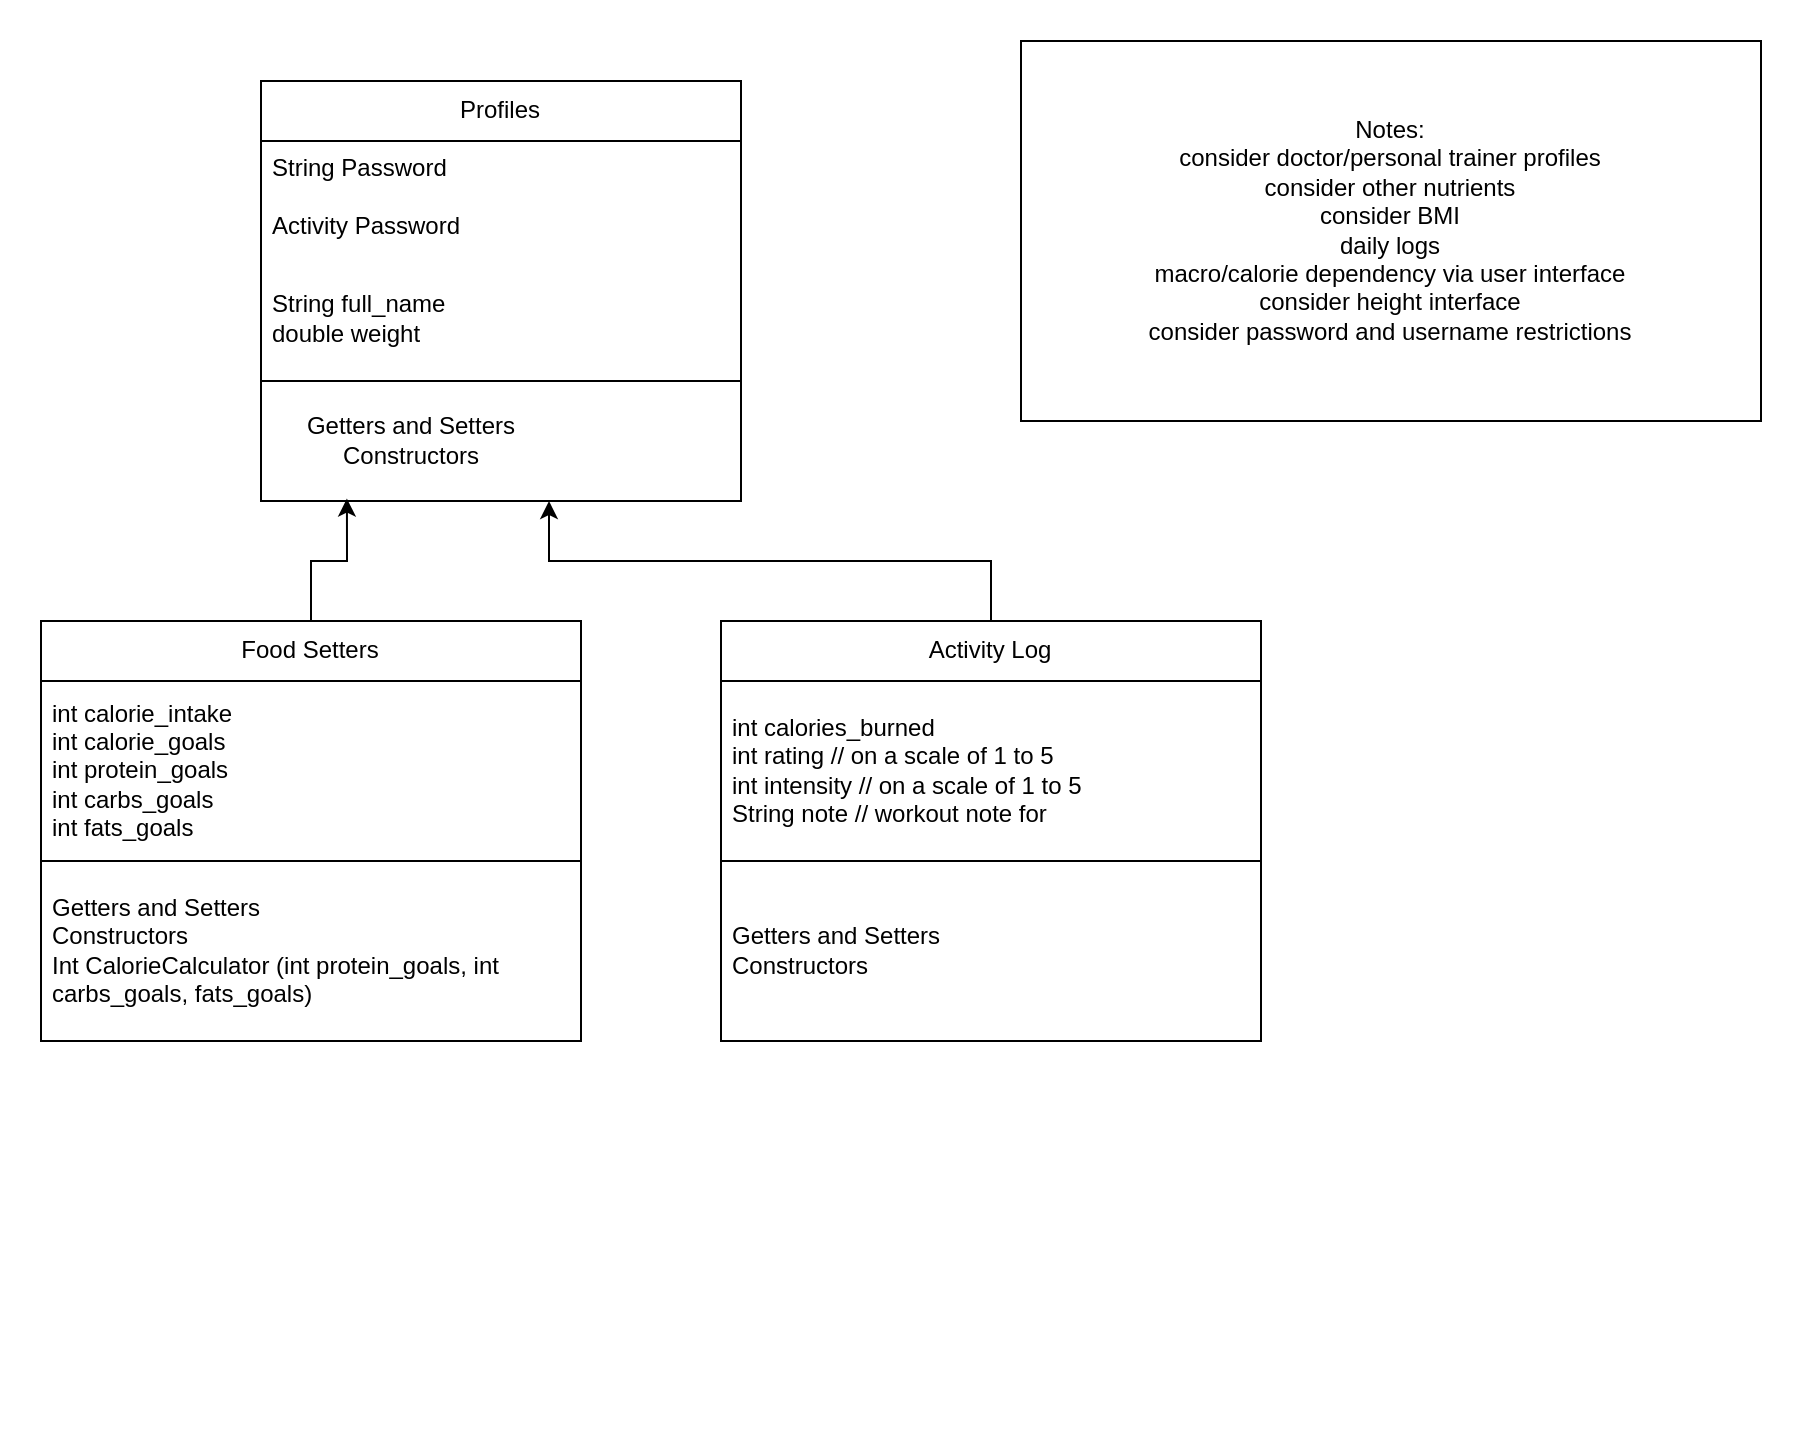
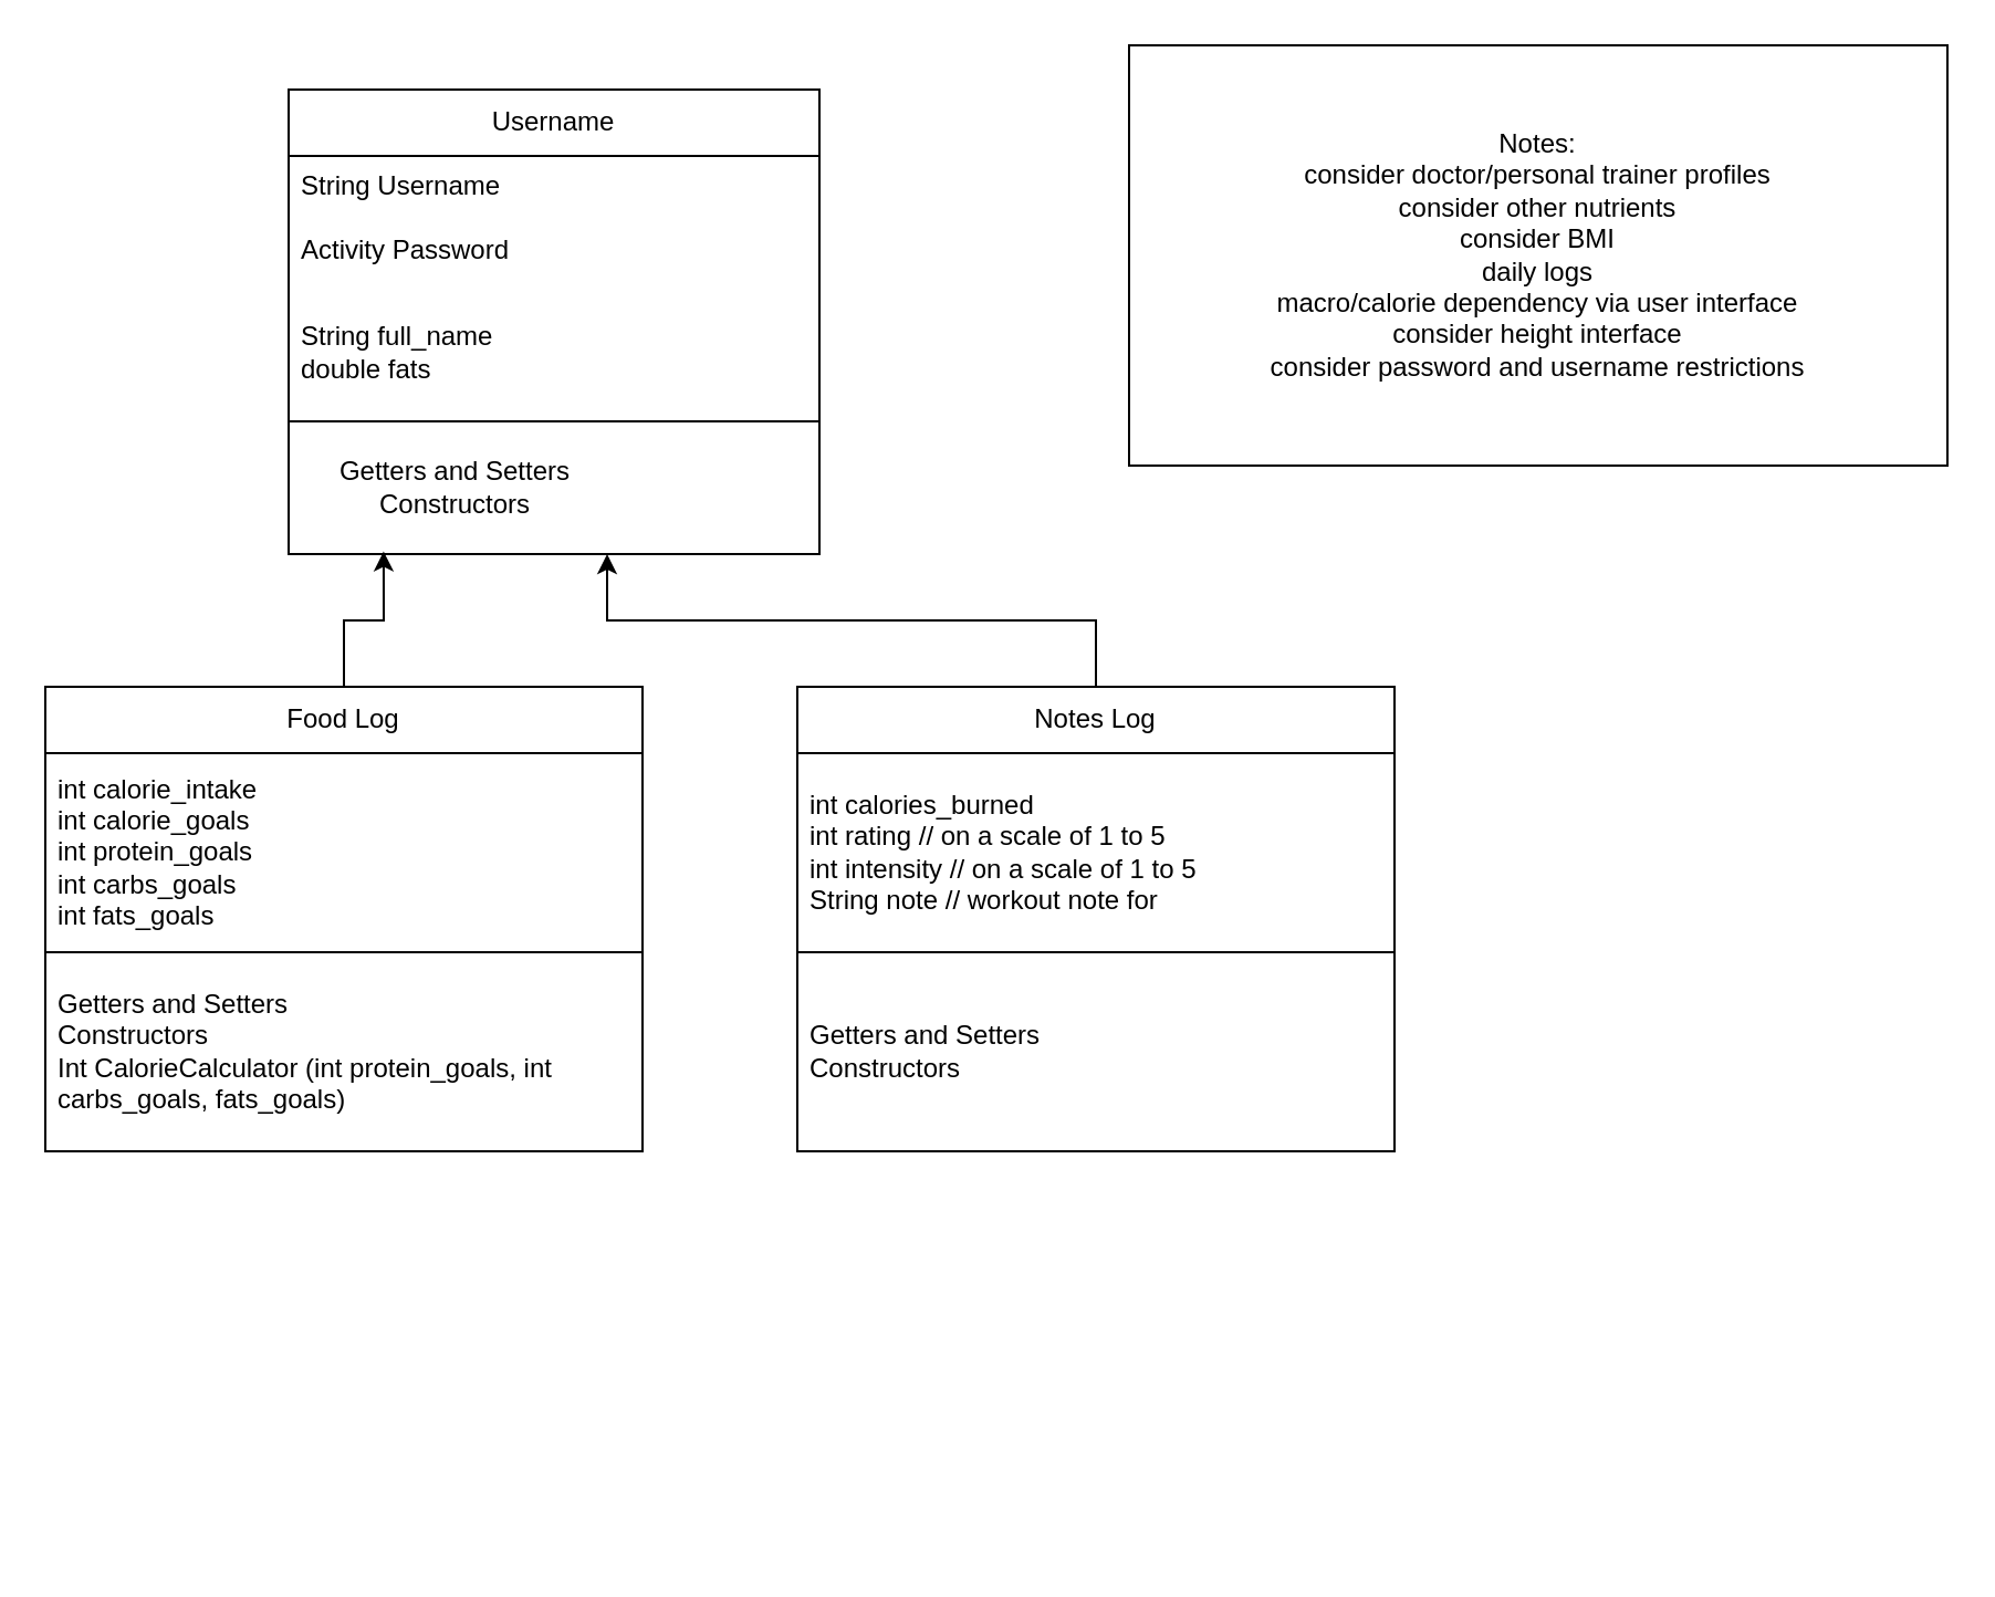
  <mxCell id="0" />
  <mxCell id="1" parent="0" />
  <mxCell id="2" value="Notes:&lt;br&gt;consider doctor/personal trainer profiles&lt;br&gt;consider other nutrients&lt;br&gt;consider BMI&lt;br&gt;daily logs&lt;br&gt;macro/calorie dependency via user interface&lt;br&gt;consider height interface&lt;br&gt;consider password and username restrictions" style="rounded=0;whiteSpace=wrap;html=1;" parent="1" vertex="1"><mxGeometry x="510" y="20" width="370" height="190" as="geometry" /></mxCell>
  <mxCell id="3" value="" style="group" parent="1" vertex="1" connectable="0"><mxGeometry x="130" y="40" width="240" height="210" as="geometry" /></mxCell>
- <mxCell id="4" value="Profiles" style="swimlane;fontStyle=0;childLayout=stackLayout;horizontal=1;startSize=30;horizontalStack=0;resizeParent=1;resizeParentMax=0;resizeLast=0;collapsible=1;marginBottom=0;whiteSpace=wrap;html=1;" parent="3" vertex="1"><mxGeometry width="240" height="150.003" as="geometry" /></mxCell>
- <mxCell id="5" value="String Password" style="text;strokeColor=none;fillColor=none;align=left;verticalAlign=middle;spacingLeft=4;spacingRight=4;overflow=hidden;points=[[0,0.5],[1,0.5]];portConstraint=eastwest;rotatable=0;whiteSpace=wrap;html=1;" parent="4" vertex="1"><mxGeometry y="30" width="240" height="28.636" as="geometry" /></mxCell>
+ <mxCell id="4" value="Username" style="swimlane;fontStyle=0;childLayout=stackLayout;horizontal=1;startSize=30;horizontalStack=0;resizeParent=1;resizeParentMax=0;resizeLast=0;collapsible=1;marginBottom=0;whiteSpace=wrap;html=1;" parent="3" vertex="1"><mxGeometry width="240" height="150.003" as="geometry" /></mxCell>
+ <mxCell id="5" value="String Username" style="text;strokeColor=none;fillColor=none;align=left;verticalAlign=middle;spacingLeft=4;spacingRight=4;overflow=hidden;points=[[0,0.5],[1,0.5]];portConstraint=eastwest;rotatable=0;whiteSpace=wrap;html=1;" parent="4" vertex="1"><mxGeometry y="30" width="240" height="28.636" as="geometry" /></mxCell>
  <mxCell id="6" value="Activity Password" style="text;strokeColor=none;fillColor=none;align=left;verticalAlign=middle;spacingLeft=4;spacingRight=4;overflow=hidden;points=[[0,0.5],[1,0.5]];portConstraint=eastwest;rotatable=0;whiteSpace=wrap;html=1;" parent="4" vertex="1"><mxGeometry y="58.636" width="240" height="28.636" as="geometry" /></mxCell>
- <mxCell id="7" value="String full_name&lt;br&gt;double weight" style="text;strokeColor=none;fillColor=none;align=left;verticalAlign=middle;spacingLeft=4;spacingRight=4;overflow=hidden;points=[[0,0.5],[1,0.5]];portConstraint=eastwest;rotatable=0;whiteSpace=wrap;html=1;" parent="4" vertex="1"><mxGeometry y="87.273" width="240" height="62.73" as="geometry" /></mxCell>
+ <mxCell id="7" value="String full_name&lt;br&gt;double fats" style="text;strokeColor=none;fillColor=none;align=left;verticalAlign=middle;spacingLeft=4;spacingRight=4;overflow=hidden;points=[[0,0.5],[1,0.5]];portConstraint=eastwest;rotatable=0;whiteSpace=wrap;html=1;" parent="4" vertex="1"><mxGeometry y="87.273" width="240" height="62.73" as="geometry" /></mxCell>
  <mxCell id="8" value="" style="swimlane;startSize=0;" parent="3" vertex="1"><mxGeometry y="150" width="240" height="60" as="geometry" /></mxCell>
  <mxCell id="9" value="Getters and Setters&lt;br&gt;Constructors" style="text;html=1;align=center;verticalAlign=middle;resizable=0;points=[];autosize=1;strokeColor=none;fillColor=none;" parent="8" vertex="1"><mxGeometry x="10" y="10.001" width="130" height="40" as="geometry" /></mxCell>
  <mxCell id="10" value="" style="group" parent="1" vertex="1" connectable="0"><mxGeometry x="20" y="310" width="270" height="390" as="geometry" /></mxCell>
- <mxCell id="11" value="Food Setters" style="swimlane;fontStyle=0;childLayout=stackLayout;horizontal=1;startSize=30;horizontalStack=0;resizeParent=1;resizeParentMax=0;resizeLast=0;collapsible=1;marginBottom=0;whiteSpace=wrap;html=1;" parent="10" vertex="1"><mxGeometry width="270" height="120" as="geometry" /></mxCell>
+ <mxCell id="11" value="Food Log" style="swimlane;fontStyle=0;childLayout=stackLayout;horizontal=1;startSize=30;horizontalStack=0;resizeParent=1;resizeParentMax=0;resizeLast=0;collapsible=1;marginBottom=0;whiteSpace=wrap;html=1;" parent="10" vertex="1"><mxGeometry width="270" height="120" as="geometry" /></mxCell>
  <mxCell id="12" value="int calorie_intake&amp;nbsp;&lt;br&gt;int calorie_goals&lt;br&gt;int protein_goals&lt;br&gt;int carbs_goals&lt;br&gt;int fats_goals" style="text;strokeColor=none;fillColor=none;align=left;verticalAlign=middle;spacingLeft=4;spacingRight=4;overflow=hidden;points=[[0,0.5],[1,0.5]];portConstraint=eastwest;rotatable=0;whiteSpace=wrap;html=1;" parent="11" vertex="1"><mxGeometry y="30" width="270" height="90" as="geometry" /></mxCell>
  <mxCell id="13" value="Getters and Setters&lt;br&gt;Constructors&lt;br&gt;Int CalorieCalculator (int protein_goals, int carbs_goals, fats_goals)" style="text;strokeColor=none;fillColor=none;align=left;verticalAlign=middle;spacingLeft=4;spacingRight=4;overflow=hidden;points=[[0,0.5],[1,0.5]];portConstraint=eastwest;rotatable=0;whiteSpace=wrap;html=1;" parent="10" vertex="1"><mxGeometry y="120" width="270" height="90" as="geometry" /></mxCell>
  <mxCell id="14" value="" style="swimlane;startSize=0;" parent="10" vertex="1"><mxGeometry y="120" width="270" height="90" as="geometry" /></mxCell>
- <mxCell id="15" value="Activity Log" style="swimlane;fontStyle=0;childLayout=stackLayout;horizontal=1;startSize=30;horizontalStack=0;resizeParent=1;resizeParentMax=0;resizeLast=0;collapsible=1;marginBottom=0;whiteSpace=wrap;html=1;" parent="1" vertex="1"><mxGeometry x="360" y="310" width="270" height="120" as="geometry" /></mxCell>
+ <mxCell id="15" value="Notes Log" style="swimlane;fontStyle=0;childLayout=stackLayout;horizontal=1;startSize=30;horizontalStack=0;resizeParent=1;resizeParentMax=0;resizeLast=0;collapsible=1;marginBottom=0;whiteSpace=wrap;html=1;" parent="1" vertex="1"><mxGeometry x="360" y="310" width="270" height="120" as="geometry" /></mxCell>
  <mxCell id="16" value="int calories_burned&lt;br&gt;int rating // on a scale of 1 to 5&lt;br&gt;int intensity // on a scale of 1 to 5&lt;br&gt;String note // workout note for&amp;nbsp;" style="text;strokeColor=none;fillColor=none;align=left;verticalAlign=middle;spacingLeft=4;spacingRight=4;overflow=hidden;points=[[0,0.5],[1,0.5]];portConstraint=eastwest;rotatable=0;whiteSpace=wrap;html=1;" parent="15" vertex="1"><mxGeometry y="30" width="270" height="90" as="geometry" /></mxCell>
  <mxCell id="17" value="Getters and Setters&lt;br&gt;Constructors" style="text;strokeColor=none;fillColor=none;align=left;verticalAlign=middle;spacingLeft=4;spacingRight=4;overflow=hidden;points=[[0,0.5],[1,0.5]];portConstraint=eastwest;rotatable=0;whiteSpace=wrap;html=1;" parent="1" vertex="1"><mxGeometry x="360" y="430" width="270" height="90" as="geometry" /></mxCell>
  <mxCell id="18" value="" style="swimlane;startSize=0;" parent="1" vertex="1"><mxGeometry x="360" y="430" width="270" height="90" as="geometry" /></mxCell>
  <mxCell id="19" style="edgeStyle=orthogonalEdgeStyle;rounded=0;orthogonalLoop=1;jettySize=auto;html=1;entryX=0.179;entryY=0.98;entryDx=0;entryDy=0;entryPerimeter=0;" parent="1" source="11" target="8" edge="1"><mxGeometry relative="1" as="geometry" /></mxCell>
  <mxCell id="20" style="edgeStyle=orthogonalEdgeStyle;rounded=0;orthogonalLoop=1;jettySize=auto;html=1;entryX=0.6;entryY=1;entryDx=0;entryDy=0;entryPerimeter=0;" parent="1" source="15" target="8" edge="1"><mxGeometry relative="1" as="geometry" /></mxCell>
